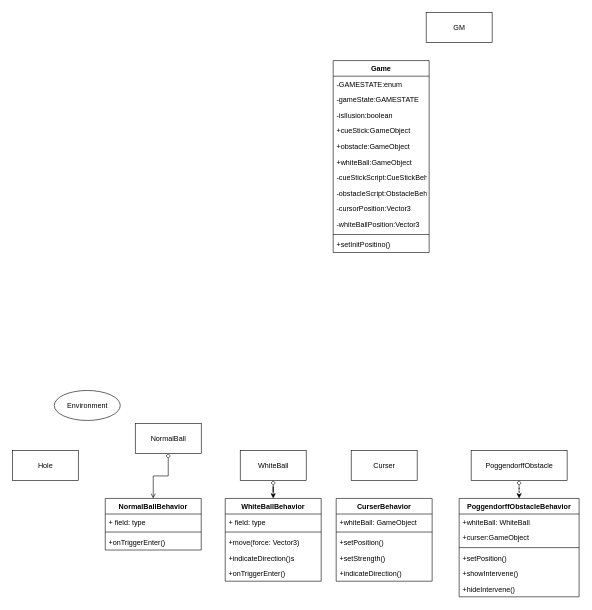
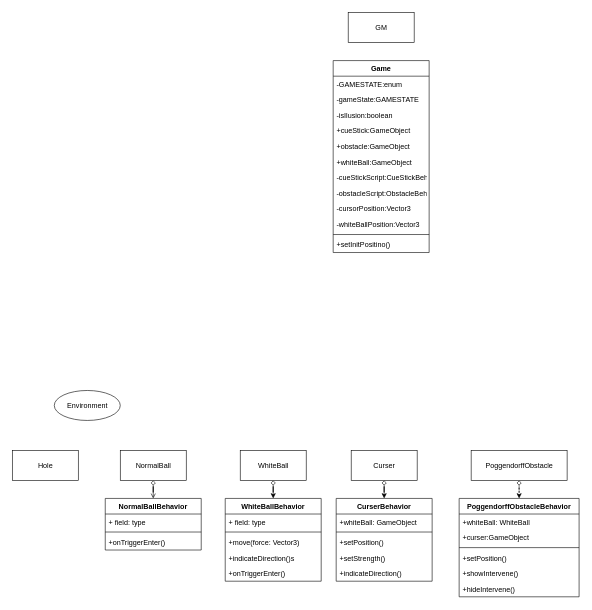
  <mxCell id="0" />
  <mxCell id="1" parent="0" />
  <mxCell id="2" value="Game" style="swimlane;fontStyle=1;align=center;verticalAlign=top;childLayout=stackLayout;horizontal=1;startSize=26;horizontalStack=0;resizeParent=1;resizeParentMax=0;resizeLast=0;collapsible=1;marginBottom=0;" parent="1" vertex="1"><mxGeometry x="555" y="100" width="160" height="320" as="geometry" /></mxCell>
  <mxCell id="3" value="-GAMESTATE:enum" style="text;strokeColor=none;fillColor=none;align=left;verticalAlign=top;spacingLeft=4;spacingRight=4;overflow=hidden;rotatable=0;points=[[0,0.5],[1,0.5]];portConstraint=eastwest;" parent="2" vertex="1"><mxGeometry y="26" width="160" height="26" as="geometry" /></mxCell>
  <mxCell id="4" value="-gameState:GAMESTATE" style="text;strokeColor=none;fillColor=none;align=left;verticalAlign=top;spacingLeft=4;spacingRight=4;overflow=hidden;rotatable=0;points=[[0,0.5],[1,0.5]];portConstraint=eastwest;" parent="2" vertex="1"><mxGeometry y="52" width="160" height="26" as="geometry" /></mxCell>
  <mxCell id="5" value="-isIlusion:boolean" style="text;strokeColor=none;fillColor=none;align=left;verticalAlign=top;spacingLeft=4;spacingRight=4;overflow=hidden;rotatable=0;points=[[0,0.5],[1,0.5]];portConstraint=eastwest;" parent="2" vertex="1"><mxGeometry y="78" width="160" height="26" as="geometry" /></mxCell>
  <mxCell id="6" value="+cueStick:GameObject" style="text;strokeColor=none;fillColor=none;align=left;verticalAlign=top;spacingLeft=4;spacingRight=4;overflow=hidden;rotatable=0;points=[[0,0.5],[1,0.5]];portConstraint=eastwest;" vertex="1" parent="2"><mxGeometry y="104" width="160" height="26" as="geometry" /></mxCell>
  <mxCell id="7" value="+obstacle:GameObject" style="text;strokeColor=none;fillColor=none;align=left;verticalAlign=top;spacingLeft=4;spacingRight=4;overflow=hidden;rotatable=0;points=[[0,0.5],[1,0.5]];portConstraint=eastwest;" vertex="1" parent="2"><mxGeometry y="130" width="160" height="26" as="geometry" /></mxCell>
  <mxCell id="8" value="+whiteBall:GameObject" style="text;strokeColor=none;fillColor=none;align=left;verticalAlign=top;spacingLeft=4;spacingRight=4;overflow=hidden;rotatable=0;points=[[0,0.5],[1,0.5]];portConstraint=eastwest;" vertex="1" parent="2"><mxGeometry y="156" width="160" height="26" as="geometry" /></mxCell>
  <mxCell id="9" value="-cueStickScript:CueStickBehavior" style="text;strokeColor=none;fillColor=none;align=left;verticalAlign=top;spacingLeft=4;spacingRight=4;overflow=hidden;rotatable=0;points=[[0,0.5],[1,0.5]];portConstraint=eastwest;" vertex="1" parent="2"><mxGeometry y="182" width="160" height="26" as="geometry" /></mxCell>
  <mxCell id="10" value="-obstacleScript:ObstacleBehavior" style="text;strokeColor=none;fillColor=none;align=left;verticalAlign=top;spacingLeft=4;spacingRight=4;overflow=hidden;rotatable=0;points=[[0,0.5],[1,0.5]];portConstraint=eastwest;" vertex="1" parent="2"><mxGeometry y="208" width="160" height="26" as="geometry" /></mxCell>
  <mxCell id="11" value="-cursorPosition:Vector3" style="text;strokeColor=none;fillColor=none;align=left;verticalAlign=top;spacingLeft=4;spacingRight=4;overflow=hidden;rotatable=0;points=[[0,0.5],[1,0.5]];portConstraint=eastwest;" vertex="1" parent="2"><mxGeometry y="234" width="160" height="26" as="geometry" /></mxCell>
  <mxCell id="12" value="-whiteBallPosition:Vector3" style="text;strokeColor=none;fillColor=none;align=left;verticalAlign=top;spacingLeft=4;spacingRight=4;overflow=hidden;rotatable=0;points=[[0,0.5],[1,0.5]];portConstraint=eastwest;" vertex="1" parent="2"><mxGeometry y="260" width="160" height="26" as="geometry" /></mxCell>
  <mxCell id="13" value="" style="line;strokeWidth=1;fillColor=none;align=left;verticalAlign=middle;spacingTop=-1;spacingLeft=3;spacingRight=3;rotatable=0;labelPosition=right;points=[];portConstraint=eastwest;" parent="2" vertex="1"><mxGeometry y="286" width="160" height="8" as="geometry" /></mxCell>
  <mxCell id="14" value="+setInitPositino()" style="text;strokeColor=none;fillColor=none;align=left;verticalAlign=top;spacingLeft=4;spacingRight=4;overflow=hidden;rotatable=0;points=[[0,0.5],[1,0.5]];portConstraint=eastwest;" parent="2" vertex="1"><mxGeometry y="294" width="160" height="26" as="geometry" /></mxCell>
  <mxCell id="15" value="WhiteBallBehavior" style="swimlane;fontStyle=1;align=center;verticalAlign=top;childLayout=stackLayout;horizontal=1;startSize=26;horizontalStack=0;resizeParent=1;resizeParentMax=0;resizeLast=0;collapsible=1;marginBottom=0;" parent="1" vertex="1"><mxGeometry x="375" y="830" width="160" height="138" as="geometry" /></mxCell>
  <mxCell id="16" value="+ field: type" style="text;strokeColor=none;fillColor=none;align=left;verticalAlign=top;spacingLeft=4;spacingRight=4;overflow=hidden;rotatable=0;points=[[0,0.5],[1,0.5]];portConstraint=eastwest;" parent="15" vertex="1"><mxGeometry y="26" width="160" height="26" as="geometry" /></mxCell>
  <mxCell id="17" value="" style="line;strokeWidth=1;fillColor=none;align=left;verticalAlign=middle;spacingTop=-1;spacingLeft=3;spacingRight=3;rotatable=0;labelPosition=right;points=[];portConstraint=eastwest;" parent="15" vertex="1"><mxGeometry y="52" width="160" height="8" as="geometry" /></mxCell>
  <mxCell id="18" value="+move(force: Vector3)" style="text;strokeColor=none;fillColor=none;align=left;verticalAlign=top;spacingLeft=4;spacingRight=4;overflow=hidden;rotatable=0;points=[[0,0.5],[1,0.5]];portConstraint=eastwest;" parent="15" vertex="1"><mxGeometry y="60" width="160" height="26" as="geometry" /></mxCell>
  <mxCell id="19" value="+indicateDirection()s" style="text;strokeColor=none;fillColor=none;align=left;verticalAlign=top;spacingLeft=4;spacingRight=4;overflow=hidden;rotatable=0;points=[[0,0.5],[1,0.5]];portConstraint=eastwest;" parent="15" vertex="1"><mxGeometry y="86" width="160" height="26" as="geometry" /></mxCell>
  <mxCell id="20" value="+onTriggerEnter()" style="text;strokeColor=none;fillColor=none;align=left;verticalAlign=top;spacingLeft=4;spacingRight=4;overflow=hidden;rotatable=0;points=[[0,0.5],[1,0.5]];portConstraint=eastwest;" parent="15" vertex="1"><mxGeometry y="112" width="160" height="26" as="geometry" /></mxCell>
  <mxCell id="21" style="edgeStyle=orthogonalEdgeStyle;rounded=0;orthogonalLoop=1;jettySize=auto;html=1;startArrow=diamond;startFill=0;" parent="1" source="22" target="15" edge="1"><mxGeometry relative="1" as="geometry" /></mxCell>
  <mxCell id="22" value="WhiteBall" style="html=1;" parent="1" vertex="1"><mxGeometry x="400" y="750" width="110" height="50" as="geometry" /></mxCell>
+ <mxCell id="23" style="edgeStyle=orthogonalEdgeStyle;rounded=0;orthogonalLoop=1;jettySize=auto;html=1;entryX=0.5;entryY=0;entryDx=0;entryDy=0;startArrow=diamond;startFill=0;" parent="1" source="24" target="25" edge="1"><mxGeometry relative="1" as="geometry" /></mxCell>
  <mxCell id="24" value="Curser" style="html=1;" parent="1" vertex="1"><mxGeometry x="585" y="750" width="110" height="50" as="geometry" /></mxCell>
  <mxCell id="25" value="CurserBehavior" style="swimlane;fontStyle=1;align=center;verticalAlign=top;childLayout=stackLayout;horizontal=1;startSize=26;horizontalStack=0;resizeParent=1;resizeParentMax=0;resizeLast=0;collapsible=1;marginBottom=0;" parent="1" vertex="1"><mxGeometry x="560" y="830" width="160" height="138" as="geometry" /></mxCell>
  <mxCell id="26" value="+whiteBall: GameObject" style="text;strokeColor=none;fillColor=none;align=left;verticalAlign=top;spacingLeft=4;spacingRight=4;overflow=hidden;rotatable=0;points=[[0,0.5],[1,0.5]];portConstraint=eastwest;" parent="25" vertex="1"><mxGeometry y="26" width="160" height="26" as="geometry" /></mxCell>
  <mxCell id="27" value="" style="line;strokeWidth=1;fillColor=none;align=left;verticalAlign=middle;spacingTop=-1;spacingLeft=3;spacingRight=3;rotatable=0;labelPosition=right;points=[];portConstraint=eastwest;" parent="25" vertex="1"><mxGeometry y="52" width="160" height="8" as="geometry" /></mxCell>
  <mxCell id="28" value="+setPosition()" style="text;strokeColor=none;fillColor=none;align=left;verticalAlign=top;spacingLeft=4;spacingRight=4;overflow=hidden;rotatable=0;points=[[0,0.5],[1,0.5]];portConstraint=eastwest;" parent="25" vertex="1"><mxGeometry y="60" width="160" height="26" as="geometry" /></mxCell>
  <mxCell id="29" value="+setStrength()" style="text;strokeColor=none;fillColor=none;align=left;verticalAlign=top;spacingLeft=4;spacingRight=4;overflow=hidden;rotatable=0;points=[[0,0.5],[1,0.5]];portConstraint=eastwest;" parent="25" vertex="1"><mxGeometry y="86" width="160" height="26" as="geometry" /></mxCell>
  <mxCell id="30" value="+indicateDirection()" style="text;strokeColor=none;fillColor=none;align=left;verticalAlign=top;spacingLeft=4;spacingRight=4;overflow=hidden;rotatable=0;points=[[0,0.5],[1,0.5]];portConstraint=eastwest;" parent="25" vertex="1"><mxGeometry y="112" width="160" height="26" as="geometry" /></mxCell>
  <mxCell id="31" style="edgeStyle=orthogonalEdgeStyle;rounded=0;orthogonalLoop=1;jettySize=auto;html=1;startArrow=diamond;startFill=0;endArrow=open;" parent="1" source="32" target="33" edge="1"><mxGeometry relative="1" as="geometry" /></mxCell>
- <mxCell id="32" value="NormalBall" style="html=1;" parent="1" vertex="1"><mxGeometry x="225" y="705" width="110" height="50" as="geometry" /></mxCell>
+ <mxCell id="32" value="NormalBall" style="html=1;" parent="1" vertex="1"><mxGeometry x="200" y="750" width="110" height="50" as="geometry" /></mxCell>
  <mxCell id="33" value="NormalBallBehavior" style="swimlane;fontStyle=1;align=center;verticalAlign=top;childLayout=stackLayout;horizontal=1;startSize=26;horizontalStack=0;resizeParent=1;resizeParentMax=0;resizeLast=0;collapsible=1;marginBottom=0;" parent="1" vertex="1"><mxGeometry x="175" y="830" width="160" height="86" as="geometry" /></mxCell>
  <mxCell id="34" value="+ field: type" style="text;strokeColor=none;fillColor=none;align=left;verticalAlign=top;spacingLeft=4;spacingRight=4;overflow=hidden;rotatable=0;points=[[0,0.5],[1,0.5]];portConstraint=eastwest;" parent="33" vertex="1"><mxGeometry y="26" width="160" height="26" as="geometry" /></mxCell>
  <mxCell id="35" value="" style="line;strokeWidth=1;fillColor=none;align=left;verticalAlign=middle;spacingTop=-1;spacingLeft=3;spacingRight=3;rotatable=0;labelPosition=right;points=[];portConstraint=eastwest;" parent="33" vertex="1"><mxGeometry y="52" width="160" height="8" as="geometry" /></mxCell>
  <mxCell id="36" value="+onTriggerEnter()" style="text;strokeColor=none;fillColor=none;align=left;verticalAlign=top;spacingLeft=4;spacingRight=4;overflow=hidden;rotatable=0;points=[[0,0.5],[1,0.5]];portConstraint=eastwest;" parent="33" vertex="1"><mxGeometry y="60" width="160" height="26" as="geometry" /></mxCell>
  <mxCell id="37" value="Environment" style="ellipse;html=1;" parent="1" vertex="1"><mxGeometry x="90" y="650" width="110" height="50" as="geometry" /></mxCell>
  <mxCell id="38" value="Hole" style="html=1;" parent="1" vertex="1"><mxGeometry x="20" y="750" width="110" height="50" as="geometry" /></mxCell>
  <mxCell id="39" style="edgeStyle=orthogonalEdgeStyle;rounded=0;orthogonalLoop=1;jettySize=auto;html=1;startArrow=diamond;startFill=0;dashed=1;" parent="1" source="40" target="41" edge="1"><mxGeometry relative="1" as="geometry" /></mxCell>
  <mxCell id="40" value="PoggendorffObstacle" style="html=1;" parent="1" vertex="1"><mxGeometry x="785" y="750" width="160" height="50" as="geometry" /></mxCell>
  <mxCell id="41" value="PoggendorffObstacleBehavior" style="swimlane;fontStyle=1;align=center;verticalAlign=top;childLayout=stackLayout;horizontal=1;startSize=26;horizontalStack=0;resizeParent=1;resizeParentMax=0;resizeLast=0;collapsible=1;marginBottom=0;" parent="1" vertex="1"><mxGeometry x="765" y="830" width="200" height="164" as="geometry" /></mxCell>
  <mxCell id="42" value="+whiteBall: WhiteBall" style="text;strokeColor=none;fillColor=none;align=left;verticalAlign=top;spacingLeft=4;spacingRight=4;overflow=hidden;rotatable=0;points=[[0,0.5],[1,0.5]];portConstraint=eastwest;" parent="41" vertex="1"><mxGeometry y="26" width="200" height="26" as="geometry" /></mxCell>
  <mxCell id="43" value="+curser:GameObject" style="text;strokeColor=none;fillColor=none;align=left;verticalAlign=top;spacingLeft=4;spacingRight=4;overflow=hidden;rotatable=0;points=[[0,0.5],[1,0.5]];portConstraint=eastwest;" parent="41" vertex="1"><mxGeometry y="52" width="200" height="26" as="geometry" /></mxCell>
  <mxCell id="44" value="" style="line;strokeWidth=1;fillColor=none;align=left;verticalAlign=middle;spacingTop=-1;spacingLeft=3;spacingRight=3;rotatable=0;labelPosition=right;points=[];portConstraint=eastwest;" parent="41" vertex="1"><mxGeometry y="78" width="200" height="8" as="geometry" /></mxCell>
  <mxCell id="45" value="+setPosition()" style="text;strokeColor=none;fillColor=none;align=left;verticalAlign=top;spacingLeft=4;spacingRight=4;overflow=hidden;rotatable=0;points=[[0,0.5],[1,0.5]];portConstraint=eastwest;" parent="41" vertex="1"><mxGeometry y="86" width="200" height="26" as="geometry" /></mxCell>
  <mxCell id="46" value="+showIntervene()" style="text;strokeColor=none;fillColor=none;align=left;verticalAlign=top;spacingLeft=4;spacingRight=4;overflow=hidden;rotatable=0;points=[[0,0.5],[1,0.5]];portConstraint=eastwest;" parent="41" vertex="1"><mxGeometry y="112" width="200" height="26" as="geometry" /></mxCell>
  <mxCell id="47" value="+hideIntervene()" style="text;strokeColor=none;fillColor=none;align=left;verticalAlign=top;spacingLeft=4;spacingRight=4;overflow=hidden;rotatable=0;points=[[0,0.5],[1,0.5]];portConstraint=eastwest;" parent="41" vertex="1"><mxGeometry y="138" width="200" height="26" as="geometry" /></mxCell>
- <mxCell id="48" value="GM" style="html=1;" parent="1" vertex="1"><mxGeometry x="710" y="20" width="110" height="50" as="geometry" /></mxCell>
+ <mxCell id="48" value="GM" style="html=1;" parent="1" vertex="1"><mxGeometry x="580" y="20" width="110" height="50" as="geometry" /></mxCell>
